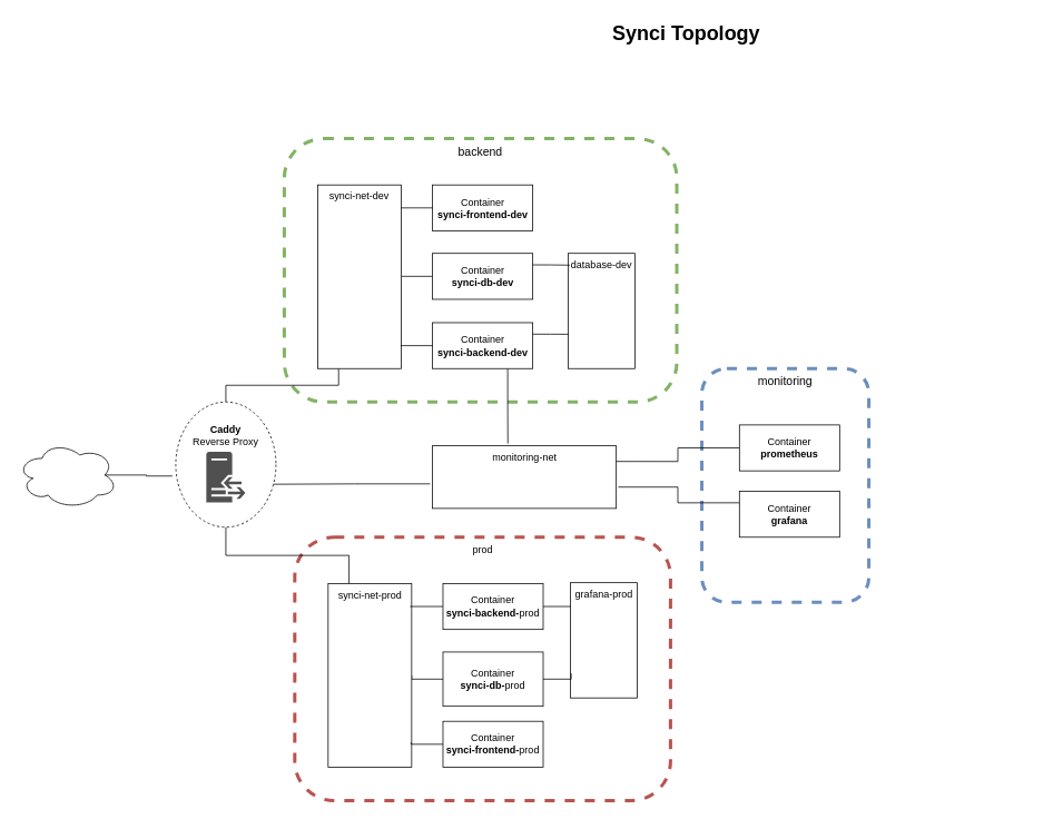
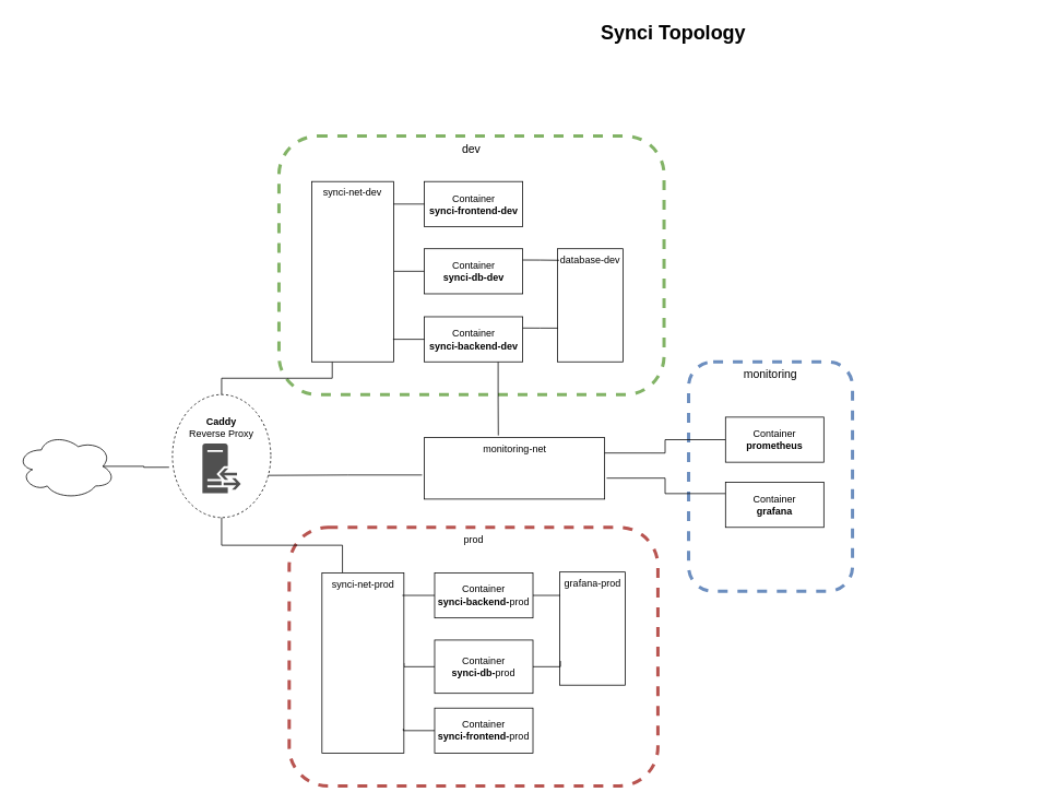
  <mxCell id="0" style=";html=1;" />
  <mxCell id="1" style=";html=1;" parent="0" />
  <mxCell id="2" value="" style="ellipse;whiteSpace=wrap;html=1;fillColor=none;dashed=1;" parent="1" vertex="1"><mxGeometry x="210" y="481" width="120" height="150" as="geometry" /></mxCell>
- <mxCell id="3" value="backend" style="whiteSpace=wrap;html=1;fillColor=none;fontSize=14;strokeColor=#82b366;verticalAlign=top;strokeWidth=4;dashed=1;rounded=1;" parent="1" vertex="1"><mxGeometry x="340" y="165.5" width="470" height="315.5" as="geometry" /></mxCell>
+ <mxCell id="3" value="dev" style="whiteSpace=wrap;html=1;fillColor=none;fontSize=14;strokeColor=#82b366;verticalAlign=top;strokeWidth=4;dashed=1;rounded=1;" parent="1" vertex="1"><mxGeometry x="340" y="165.5" width="470" height="315.5" as="geometry" /></mxCell>
  <mxCell id="4" value="Synci Topology" style="text;strokeColor=none;fillColor=none;html=1;fontSize=24;fontStyle=1;verticalAlign=middle;align=center;" parent="1" vertex="1"><mxGeometry x="390" y="20" width="861" height="40" as="geometry" /></mxCell>
  <mxCell id="5" value="" style="sketch=0;pointerEvents=1;shadow=0;dashed=0;html=1;strokeColor=none;fillColor=#505050;labelPosition=center;verticalLabelPosition=bottom;verticalAlign=top;outlineConnect=0;align=center;shape=mxgraph.office.servers.reverse_proxy;" parent="1" vertex="1"><mxGeometry x="246.57" y="540.72" width="46.85" height="60.56" as="geometry" /></mxCell>
  <mxCell id="6" value="&lt;b&gt;Caddy &lt;br&gt;&lt;/b&gt;Reverse Proxy" style="text;html=1;align=center;verticalAlign=middle;whiteSpace=wrap;rounded=0;" parent="1" vertex="1"><mxGeometry x="209.99" y="500.72" width="120" height="40" as="geometry" /></mxCell>
  <mxCell id="7" style="edgeStyle=orthogonalEdgeStyle;rounded=0;orthogonalLoop=1;jettySize=auto;html=1;exitX=0.75;exitY=1;exitDx=0;exitDy=0;entryX=0.41;entryY=-0.036;entryDx=0;entryDy=0;endArrow=none;endFill=0;entryPerimeter=0;" parent="1" source="8" target="14" edge="1"><mxGeometry relative="1" as="geometry" /></mxCell>
  <mxCell id="8" value="Container&lt;br&gt;&lt;b&gt;synci-backend-dev&lt;/b&gt;" style="html=1;whiteSpace=wrap;" parent="1" vertex="1"><mxGeometry x="517.5" y="386" width="120" height="55" as="geometry" /></mxCell>
  <mxCell id="9" value="Container&lt;br&gt;&lt;b&gt;synci-frontend-dev&lt;/b&gt;" style="html=1;whiteSpace=wrap;" parent="1" vertex="1"><mxGeometry x="517.5" y="221" width="120" height="55" as="geometry" /></mxCell>
  <mxCell id="10" style="edgeStyle=orthogonalEdgeStyle;rounded=0;orthogonalLoop=1;jettySize=auto;html=1;exitX=0;exitY=0.5;exitDx=0;exitDy=0;entryX=1;entryY=0.5;entryDx=0;entryDy=0;endArrow=none;endFill=0;" parent="1" source="11" target="16" edge="1"><mxGeometry relative="1" as="geometry" /></mxCell>
  <mxCell id="11" value="Container&lt;br&gt;&lt;b&gt;synci-db-dev&lt;/b&gt;" style="html=1;whiteSpace=wrap;" parent="1" vertex="1"><mxGeometry x="517.5" y="303" width="120" height="55" as="geometry" /></mxCell>
  <mxCell id="12" value="" style="ellipse;shape=cloud;whiteSpace=wrap;html=1;" parent="1" vertex="1"><mxGeometry x="20" y="528.5" width="120" height="80" as="geometry" /></mxCell>
  <mxCell id="13" value="database-dev" style="rounded=0;whiteSpace=wrap;html=1;align=center;verticalAlign=top;" parent="1" vertex="1"><mxGeometry x="680" y="303" width="80" height="138" as="geometry" /></mxCell>
  <mxCell id="14" value="monitoring-net" style="rounded=0;whiteSpace=wrap;html=1;verticalAlign=top;" parent="1" vertex="1"><mxGeometry x="517.5" y="533.5" width="220" height="75" as="geometry" /></mxCell>
  <mxCell id="15" style="edgeStyle=orthogonalEdgeStyle;rounded=0;orthogonalLoop=1;jettySize=auto;html=1;exitX=0.25;exitY=1;exitDx=0;exitDy=0;entryX=0.5;entryY=0;entryDx=0;entryDy=0;endArrow=none;endFill=0;" parent="1" source="16" target="2" edge="1"><mxGeometry relative="1" as="geometry" /></mxCell>
  <mxCell id="16" value="synci-net-dev" style="rounded=0;whiteSpace=wrap;html=1;verticalAlign=top;" parent="1" vertex="1"><mxGeometry x="380" y="221" width="100" height="220" as="geometry" /></mxCell>
  <mxCell id="17" value="monitoring" style="whiteSpace=wrap;html=1;fillColor=none;fontSize=14;strokeColor=#6c8ebf;verticalAlign=top;strokeWidth=4;dashed=1;rounded=1;" parent="1" vertex="1"><mxGeometry x="840" y="441" width="200" height="280" as="geometry" /></mxCell>
  <mxCell id="18" style="edgeStyle=orthogonalEdgeStyle;rounded=0;orthogonalLoop=1;jettySize=auto;html=1;exitX=0;exitY=0.25;exitDx=0;exitDy=0;entryX=1.011;entryY=0.659;entryDx=0;entryDy=0;entryPerimeter=0;endArrow=none;endFill=0;" parent="1" source="19" target="14" edge="1"><mxGeometry relative="1" as="geometry" /></mxCell>
  <mxCell id="19" value="Container&lt;br&gt;&lt;b&gt;grafana&lt;/b&gt;" style="html=1;whiteSpace=wrap;" parent="1" vertex="1"><mxGeometry x="885" y="588" width="120" height="55" as="geometry" /></mxCell>
  <mxCell id="20" style="edgeStyle=orthogonalEdgeStyle;rounded=0;orthogonalLoop=1;jettySize=auto;html=1;exitX=0;exitY=0.5;exitDx=0;exitDy=0;entryX=1;entryY=0.25;entryDx=0;entryDy=0;endArrow=none;endFill=0;" parent="1" source="21" target="14" edge="1"><mxGeometry relative="1" as="geometry" /></mxCell>
  <mxCell id="21" value="Container&lt;br&gt;&lt;b&gt;prometheus&lt;/b&gt;" style="html=1;whiteSpace=wrap;" parent="1" vertex="1"><mxGeometry x="885" y="508.5" width="120" height="55" as="geometry" /></mxCell>
  <mxCell id="22" style="edgeStyle=orthogonalEdgeStyle;rounded=0;orthogonalLoop=1;jettySize=auto;html=1;exitX=1;exitY=0.25;exitDx=0;exitDy=0;entryX=0.024;entryY=0.102;entryDx=0;entryDy=0;entryPerimeter=0;endArrow=none;endFill=0;" parent="1" source="11" target="13" edge="1"><mxGeometry relative="1" as="geometry" /></mxCell>
  <mxCell id="23" style="edgeStyle=orthogonalEdgeStyle;rounded=0;orthogonalLoop=1;jettySize=auto;html=1;exitX=1;exitY=0.25;exitDx=0;exitDy=0;entryX=0.005;entryY=0.702;entryDx=0;entryDy=0;entryPerimeter=0;endArrow=none;endFill=0;" parent="1" source="8" target="13" edge="1"><mxGeometry relative="1" as="geometry" /></mxCell>
  <mxCell id="24" style="edgeStyle=orthogonalEdgeStyle;rounded=0;orthogonalLoop=1;jettySize=auto;html=1;exitX=0;exitY=0.5;exitDx=0;exitDy=0;entryX=0.997;entryY=0.121;entryDx=0;entryDy=0;entryPerimeter=0;endArrow=none;endFill=0;" parent="1" source="9" target="16" edge="1"><mxGeometry relative="1" as="geometry" /></mxCell>
  <mxCell id="25" style="edgeStyle=orthogonalEdgeStyle;rounded=0;orthogonalLoop=1;jettySize=auto;html=1;exitX=0;exitY=0.5;exitDx=0;exitDy=0;entryX=0.992;entryY=0.877;entryDx=0;entryDy=0;entryPerimeter=0;endArrow=none;endFill=0;" parent="1" source="8" target="16" edge="1"><mxGeometry relative="1" as="geometry" /></mxCell>
  <mxCell id="26" value="&lt;span style=&quot;font-size: 12px;&quot;&gt;prod&lt;/span&gt;" style="whiteSpace=wrap;html=1;fillColor=none;fontSize=14;strokeColor=#b85450;verticalAlign=top;strokeWidth=4;dashed=1;rounded=1;" parent="1" vertex="1"><mxGeometry x="352.5" y="643" width="450" height="315.5" as="geometry" /></mxCell>
  <mxCell id="27" value="Container&lt;br&gt;&lt;b&gt;synci-backend-&lt;/b&gt;prod" style="html=1;whiteSpace=wrap;" parent="1" vertex="1"><mxGeometry x="530" y="698.5" width="120" height="55" as="geometry" /></mxCell>
  <mxCell id="28" value="Container&lt;br&gt;&lt;b&gt;synci-frontend-&lt;/b&gt;prod" style="html=1;whiteSpace=wrap;" parent="1" vertex="1"><mxGeometry x="530" y="863.5" width="120" height="55" as="geometry" /></mxCell>
  <mxCell id="29" style="edgeStyle=orthogonalEdgeStyle;rounded=0;orthogonalLoop=1;jettySize=auto;html=1;exitX=0;exitY=0.5;exitDx=0;exitDy=0;entryX=1;entryY=0.5;entryDx=0;entryDy=0;endArrow=none;endFill=0;" parent="1" source="30" target="33" edge="1"><mxGeometry relative="1" as="geometry" /></mxCell>
  <mxCell id="30" value="Container&lt;br&gt;&lt;b&gt;synci-db-&lt;/b&gt;prod" style="html=1;whiteSpace=wrap;" parent="1" vertex="1"><mxGeometry x="530" y="780.5" width="120" height="65" as="geometry" /></mxCell>
  <mxCell id="31" value="grafana-prod" style="rounded=0;whiteSpace=wrap;html=1;align=center;verticalAlign=top;" parent="1" vertex="1"><mxGeometry x="682.5" y="697.5" width="80" height="138" as="geometry" /></mxCell>
  <mxCell id="32" style="edgeStyle=orthogonalEdgeStyle;rounded=0;orthogonalLoop=1;jettySize=auto;html=1;exitX=0.25;exitY=0;exitDx=0;exitDy=0;entryX=0.5;entryY=1;entryDx=0;entryDy=0;endArrow=none;endFill=0;" parent="1" source="33" target="2" edge="1"><mxGeometry relative="1" as="geometry" /></mxCell>
  <mxCell id="33" value="synci-net-prod" style="rounded=0;whiteSpace=wrap;html=1;verticalAlign=top;" parent="1" vertex="1"><mxGeometry x="392.5" y="698.5" width="100" height="220" as="geometry" /></mxCell>
  <mxCell id="34" style="edgeStyle=orthogonalEdgeStyle;rounded=0;orthogonalLoop=1;jettySize=auto;html=1;exitX=-0.013;exitY=0.608;exitDx=0;exitDy=0;entryX=0.973;entryY=0.657;entryDx=0;entryDy=0;entryPerimeter=0;endArrow=none;endFill=0;exitPerimeter=0;" parent="1" source="14" target="2" edge="1"><mxGeometry relative="1" as="geometry" /></mxCell>
  <mxCell id="35" style="edgeStyle=orthogonalEdgeStyle;rounded=0;orthogonalLoop=1;jettySize=auto;html=1;exitX=0;exitY=0.5;exitDx=0;exitDy=0;entryX=0.981;entryY=0.122;entryDx=0;entryDy=0;entryPerimeter=0;endArrow=none;endFill=0;" parent="1" source="27" target="33" edge="1"><mxGeometry relative="1" as="geometry" /></mxCell>
  <mxCell id="36" style="edgeStyle=orthogonalEdgeStyle;rounded=0;orthogonalLoop=1;jettySize=auto;html=1;exitX=0;exitY=0.5;exitDx=0;exitDy=0;entryX=0.993;entryY=0.865;entryDx=0;entryDy=0;entryPerimeter=0;endArrow=none;endFill=0;" parent="1" source="28" target="33" edge="1"><mxGeometry relative="1" as="geometry" /></mxCell>
  <mxCell id="37" style="edgeStyle=orthogonalEdgeStyle;rounded=0;orthogonalLoop=1;jettySize=auto;html=1;exitX=1;exitY=0.5;exitDx=0;exitDy=0;entryX=0.012;entryY=0.786;entryDx=0;entryDy=0;entryPerimeter=0;endArrow=none;endFill=0;" parent="1" source="30" target="31" edge="1"><mxGeometry relative="1" as="geometry" /></mxCell>
  <mxCell id="38" style="edgeStyle=orthogonalEdgeStyle;rounded=0;orthogonalLoop=1;jettySize=auto;html=1;exitX=1;exitY=0.5;exitDx=0;exitDy=0;entryX=0.007;entryY=0.209;entryDx=0;entryDy=0;entryPerimeter=0;endArrow=none;endFill=0;" parent="1" source="27" target="31" edge="1"><mxGeometry relative="1" as="geometry" /></mxCell>
  <mxCell id="39" style="edgeStyle=orthogonalEdgeStyle;rounded=0;orthogonalLoop=1;jettySize=auto;html=1;exitX=0.875;exitY=0.5;exitDx=0;exitDy=0;exitPerimeter=0;entryX=-0.034;entryY=0.591;entryDx=0;entryDy=0;entryPerimeter=0;endArrow=none;endFill=0;" parent="1" source="12" target="2" edge="1"><mxGeometry relative="1" as="geometry" /></mxCell>
